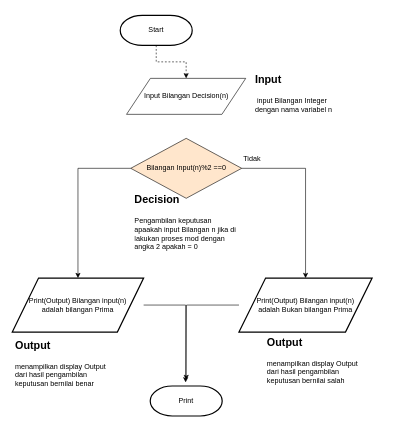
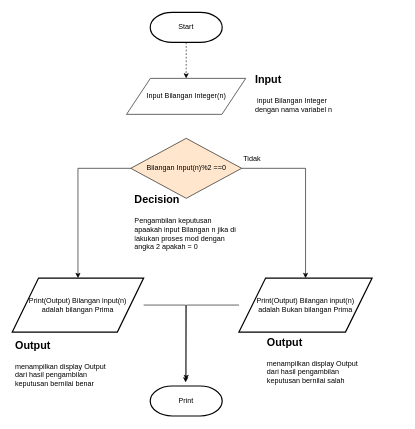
  <mxCell id="0" />
  <mxCell id="1" parent="0" />
  <mxCell id="2" value="" style="group" parent="1" vertex="1" connectable="0"><mxGeometry x="80" y="20" width="590" height="590" as="geometry" /></mxCell>
- <mxCell id="3" value="Start" style="strokeWidth=2;html=1;shape=mxgraph.flowchart.terminator;whiteSpace=wrap;" parent="2" vertex="1"><mxGeometry x="120" y="5" width="120" height="50" as="geometry" /></mxCell>
+ <mxCell id="3" value="Start" style="strokeWidth=2;html=1;shape=mxgraph.flowchart.terminator;whiteSpace=wrap;" parent="2" vertex="1"><mxGeometry x="170" width="120" height="50" as="geometry" /></mxCell>
  <mxCell id="4" value="Print(Output) Bilangan input(n) &lt;br&gt;adalah bilangan Prima" style="strokeWidth=2;html=1;shape=parallelogram;whiteSpace=wrap;" parent="2" vertex="1"><mxGeometry x="-60" y="443" width="219" height="90" as="geometry" /></mxCell>
  <mxCell id="5" value="Print(Output) Bilangan input(n) &lt;br&gt;adalah Bukan bilangan Prima" style="strokeWidth=2;html=1;shape=parallelogram;whiteSpace=wrap;" parent="2" vertex="1"><mxGeometry x="318" y="443" width="222" height="90" as="geometry" /></mxCell>
  <mxCell id="6" value="" style="group" parent="2" vertex="1" connectable="0"><mxGeometry x="137.5" y="110" width="191.75" height="480" as="geometry" /></mxCell>
- <mxCell id="7" value="Input Bilangan Decision(n)" style="shape=parallelogram;whiteSpace=wrap;html=1;backgroundOutline=1;" parent="6" vertex="1"><mxGeometry x="-7" width="198.75" height="60" as="geometry" /></mxCell>
+ <mxCell id="7" value="Input Bilangan Integer(n)" style="shape=parallelogram;whiteSpace=wrap;html=1;backgroundOutline=1;" parent="6" vertex="1"><mxGeometry x="-7" width="198.75" height="60" as="geometry" /></mxCell>
  <mxCell id="8" value="Bilangan Input(n)%2 ==0" style="rhombus;whiteSpace=wrap;html=1;fillColor=#ffe6cc;" parent="6" vertex="1"><mxGeometry y="100" width="185" height="100" as="geometry" /></mxCell>
  <mxCell id="9" value="Print" style="strokeWidth=2;html=1;shape=mxgraph.flowchart.terminator;whiteSpace=wrap;" parent="6" vertex="1"><mxGeometry x="32.5" y="513" width="120" height="50" as="geometry" /></mxCell>
  <mxCell id="10" style="edgeStyle=orthogonalEdgeStyle;rounded=0;orthogonalLoop=1;jettySize=auto;html=1;" parent="6" source="5" edge="1"><mxGeometry relative="1" as="geometry"><mxPoint x="92.5" y="503" as="targetPoint" /></mxGeometry></mxCell>
  <mxCell id="11" value="&lt;h1&gt;&lt;span style=&quot;font-size: 18px;&quot;&gt;Decision&lt;/span&gt;&lt;/h1&gt;&lt;p&gt;&lt;/p&gt;Pengambilan keputusan apaakah&amp;nbsp;&lt;span style=&quot;background-color: initial;&quot;&gt;input Bilangan n jika di lakukan proses mod dengan angka 2 apakah = 0&lt;/span&gt;" style="text;html=1;strokeColor=none;fillColor=none;spacing=5;spacingTop=-20;whiteSpace=wrap;overflow=hidden;rounded=0;" parent="6" vertex="1"><mxGeometry x="1.75" y="180" width="190" height="140" as="geometry" /></mxCell>
  <mxCell id="12" style="edgeStyle=orthogonalEdgeStyle;rounded=0;orthogonalLoop=1;jettySize=auto;html=1;entryX=0.5;entryY=0;entryDx=0;entryDy=0;entryPerimeter=0;exitX=0;exitY=0.5;exitDx=0;exitDy=0;" parent="2" source="8" target="4" edge="1"><mxGeometry relative="1" as="geometry" /></mxCell>
  <mxCell id="13" style="edgeStyle=orthogonalEdgeStyle;rounded=0;orthogonalLoop=1;jettySize=auto;html=1;entryX=0.5;entryY=0;entryDx=0;entryDy=0;entryPerimeter=0;exitX=1;exitY=0.5;exitDx=0;exitDy=0;" parent="2" source="8" target="5" edge="1"><mxGeometry relative="1" as="geometry" /></mxCell>
  <mxCell id="14" value="" style="edgeStyle=orthogonalEdgeStyle;rounded=0;orthogonalLoop=1;jettySize=auto;html=1;dashed=1;" parent="2" source="3" target="7" edge="1"><mxGeometry relative="1" as="geometry" /></mxCell>
  <mxCell id="15" style="edgeStyle=orthogonalEdgeStyle;rounded=0;orthogonalLoop=1;jettySize=auto;html=1;entryX=0.492;entryY=-0.12;entryDx=0;entryDy=0;entryPerimeter=0;" parent="2" source="4" target="9" edge="1"><mxGeometry relative="1" as="geometry" /></mxCell>
  <mxCell id="16" value="Tidak" style="text;html=1;strokeColor=none;fillColor=none;align=center;verticalAlign=middle;whiteSpace=wrap;rounded=0;" parent="2" vertex="1"><mxGeometry x="310" y="230" width="60" height="30" as="geometry" /></mxCell>
  <mxCell id="17" value="&lt;h1&gt;&lt;font style=&quot;font-size: 18px;&quot;&gt;Input&lt;/font&gt;&lt;/h1&gt;&lt;p&gt;&amp;nbsp;input Bilangan Integer dengan nama variabel n&lt;/p&gt;" style="text;html=1;strokeColor=none;fillColor=none;spacing=5;spacingTop=-20;whiteSpace=wrap;overflow=hidden;rounded=0;" parent="2" vertex="1"><mxGeometry x="340" y="90" width="170" height="80" as="geometry" /></mxCell>
  <mxCell id="18" value="&lt;h1&gt;&lt;font style=&quot;font-size: 18px;&quot;&gt;Output&lt;/font&gt;&lt;/h1&gt;&lt;p&gt;menampilkan display Output dari hasil pengambilan keputusan bernilai salah&lt;/p&gt;" style="text;html=1;strokeColor=none;fillColor=none;spacing=5;spacingTop=-20;whiteSpace=wrap;overflow=hidden;rounded=0;" parent="2" vertex="1"><mxGeometry x="360" y="528" width="170" height="105" as="geometry" /></mxCell>
  <mxCell id="19" value="&lt;h1&gt;&lt;font style=&quot;font-size: 18px;&quot;&gt;Output&lt;/font&gt;&lt;/h1&gt;&lt;p&gt;menampilkan display Output dari hasil pengambilan keputusan bernilai benar&lt;/p&gt;" style="text;html=1;strokeColor=none;fillColor=none;spacing=5;spacingTop=-20;whiteSpace=wrap;overflow=hidden;rounded=0;" parent="1" vertex="1"><mxGeometry x="20" y="553" width="170" height="105" as="geometry" /></mxCell>
